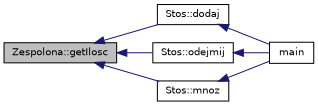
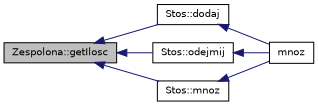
  digraph {
    rankdir=LR
    node [color=black fillcolor=white fontname=Helvetica fontsize=10 shape=record style=filled]
    edge [color=midnightblue dir=back fontname=Helvetica fontsize=10 labelfontname=Helvetica labelfontsize=10 style=solid]
    n1 [fillcolor=grey75 fontcolor=black height=0.2 label="Zespolona::getIlosc" width=0.4]
    n2 [height=0.2 label="Stos::dodaj" width=0.4]
    n3 [height=0.2 label="Stos::odejmij" width=0.4]
    n4 [height=0.2 label="Stos::mnoz" width=0.4]
-   n5 [height=0.2 label=main width=0.4]
+   n5 [height=0.2 label=mnoz width=0.4]
    n1 -> n2
    n1 -> n3
    n1 -> n4
    n2 -> n5
    n3 -> n5
    n4 -> n5
  }
